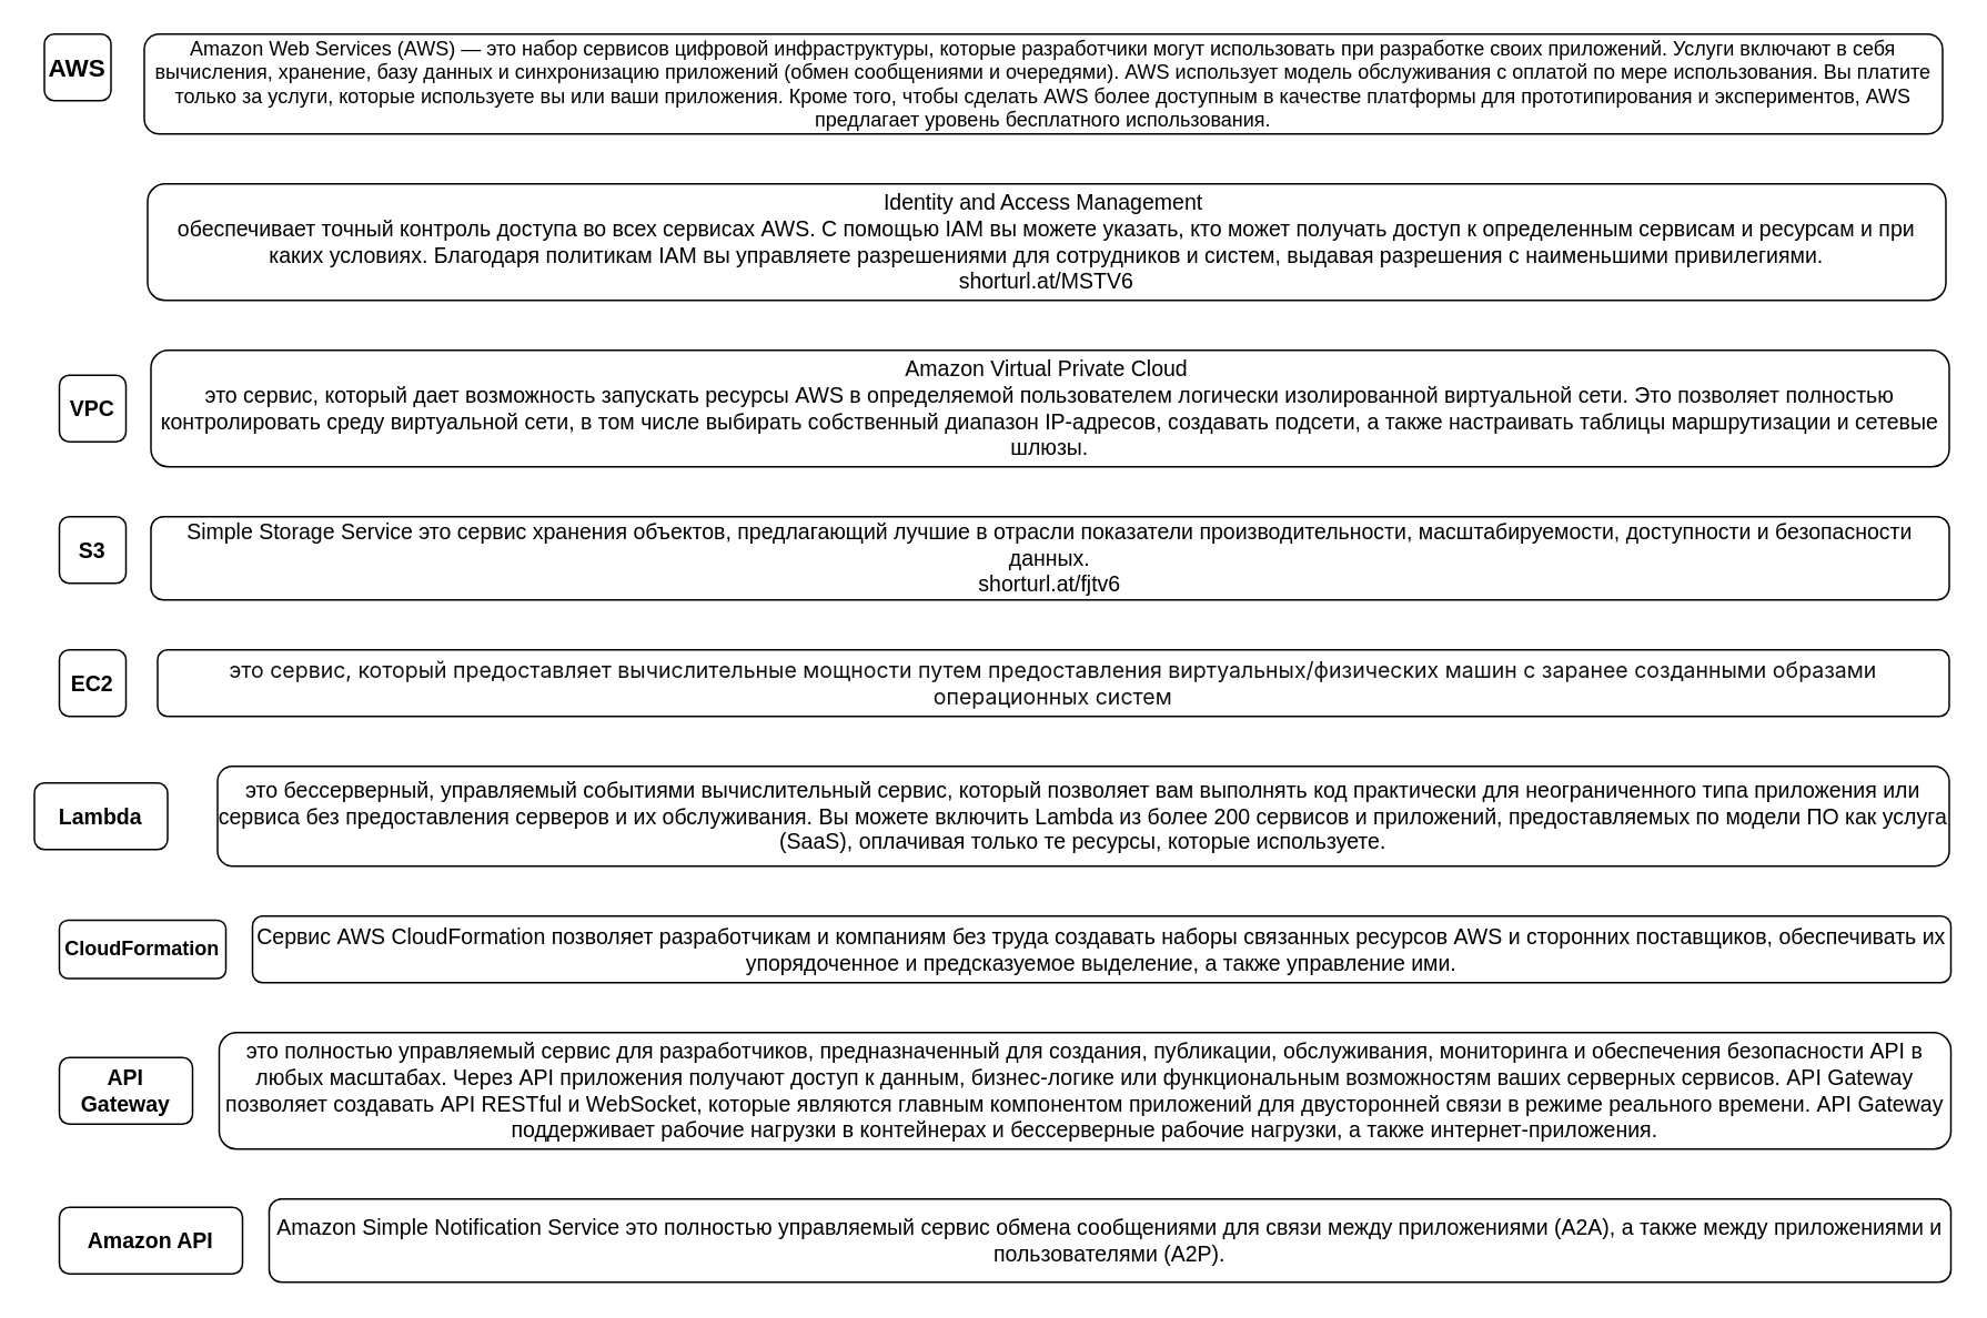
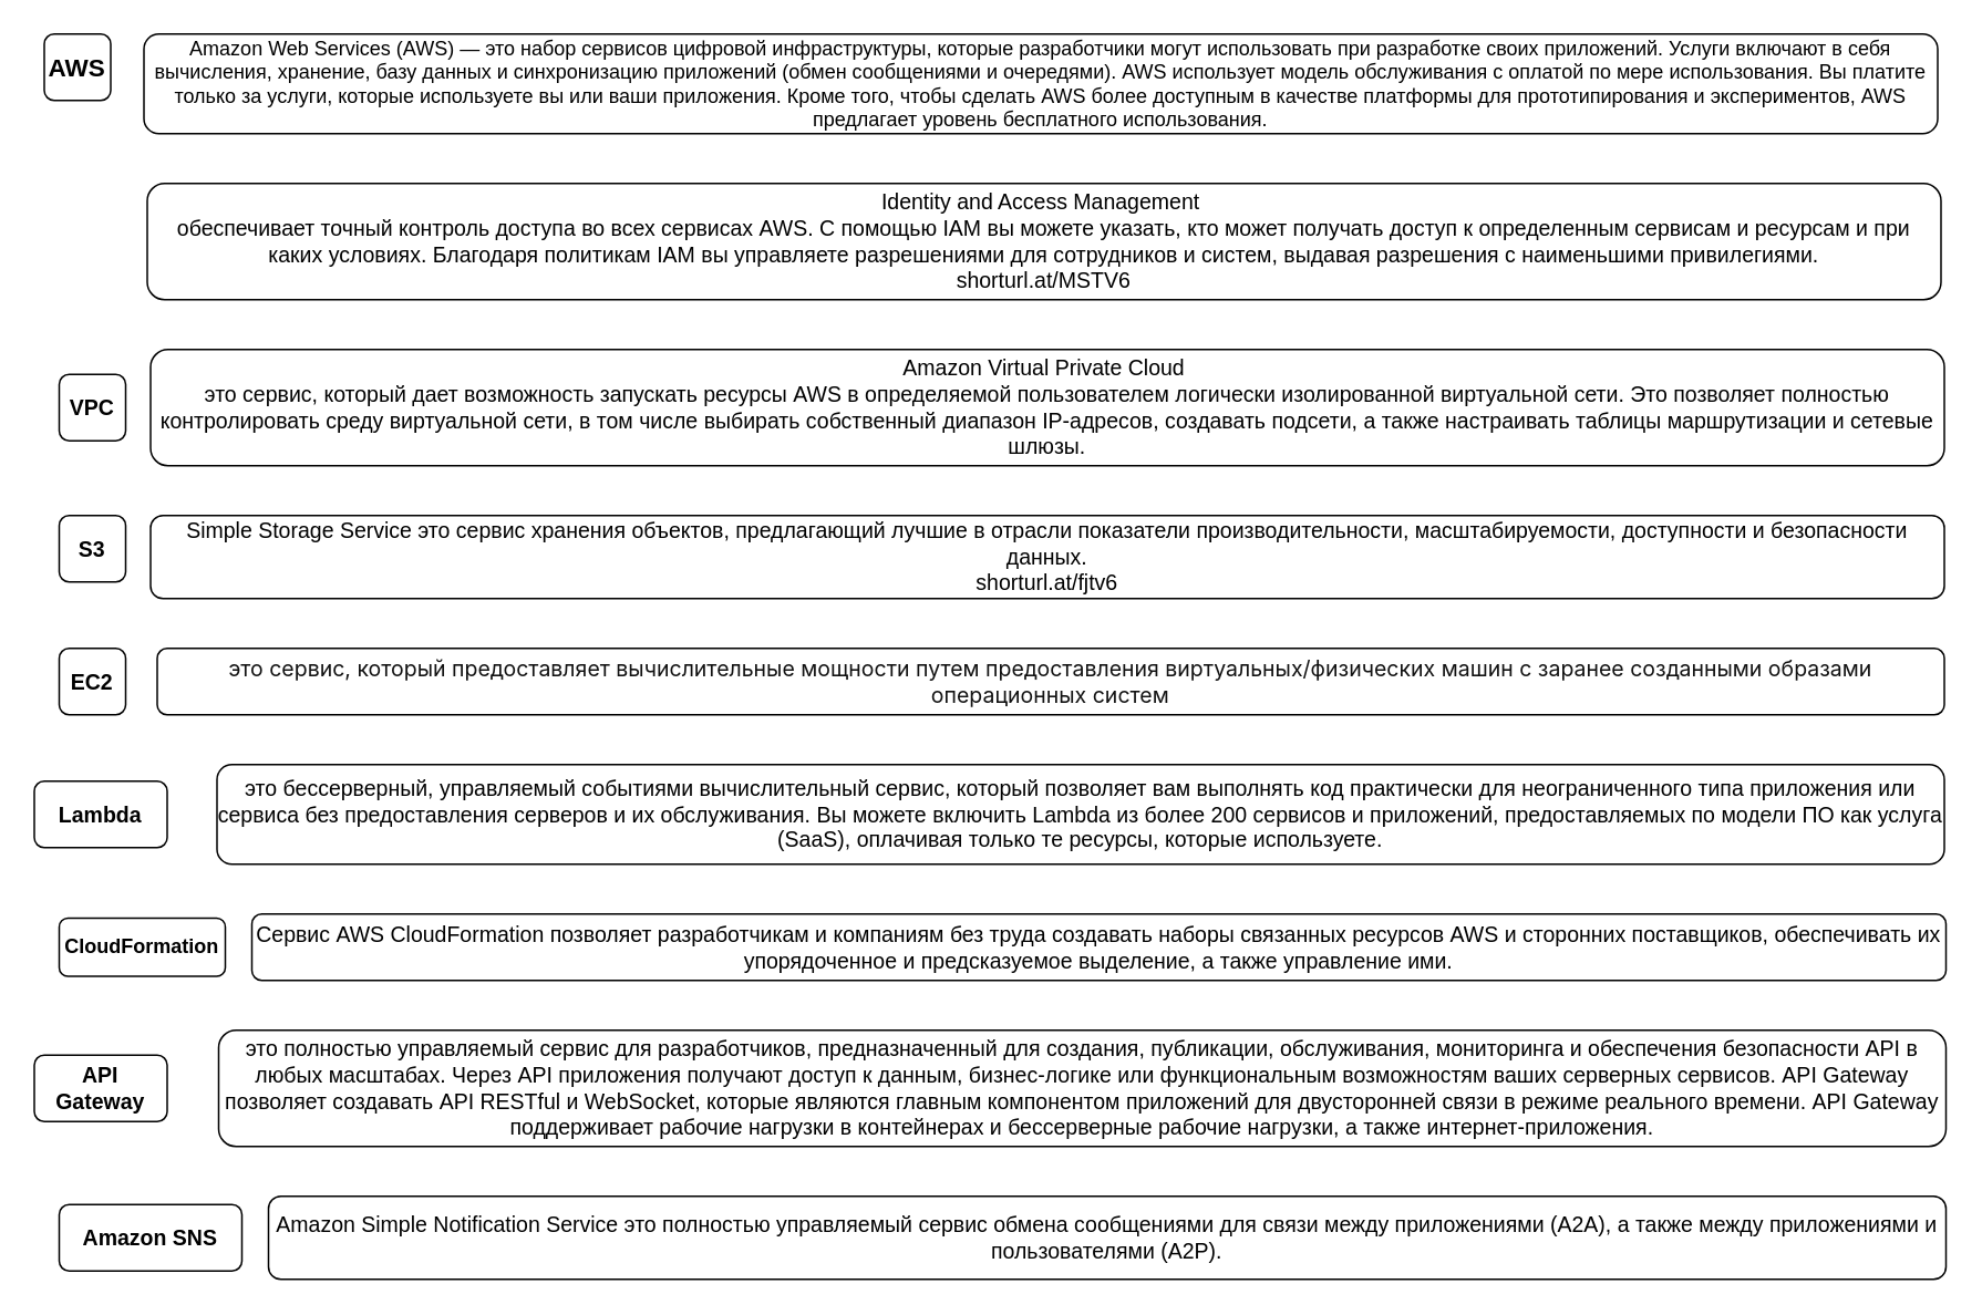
  <mxCell id="0" />
  <mxCell id="1" parent="0" />
  <mxCell id="2" value="AWS" style="rounded=1;whiteSpace=wrap;html=1;fontStyle=1;fontSize=15;" vertex="1" parent="1"><mxGeometry x="26" y="20" width="40" height="40" as="geometry" /></mxCell>
  <mxCell id="3" value="Amazon Web Services (AWS) — это набор сервисов цифровой инфраструктуры, которые разработчики могут использовать при разработке своих приложений. Услуги включают в себя вычисления, хранение, базу данных и синхронизацию приложений (обмен сообщениями и очередями). AWS использует модель обслуживания с оплатой по мере использования. Вы платите только за услуги, которые используете вы или ваши приложения. Кроме того, чтобы сделать AWS более доступным в качестве платформы для прототипирования и экспериментов, AWS предлагает уровень бесплатного использования." style="rounded=1;whiteSpace=wrap;html=1;fontSize=12;" vertex="1" parent="1"><mxGeometry x="86" y="20" width="1080" height="60" as="geometry" /></mxCell>
  <mxCell id="4" value="Identity and Access Management&amp;nbsp;&#10;&#09;&#09;обеспечивает точный контроль доступа во всех сервисах AWS. С помощью IAM вы можете указать, кто может получать доступ к определенным сервисам и ресурсам и при каких условиях. Благодаря политикам IAM вы управляете разрешениями для сотрудников и систем, выдавая разрешения с наименьшими привилегиями.&#10;&#09;&#09;shorturl.at/MSTV6" style="rounded=1;whiteSpace=wrap;html=1;fontSize=13;align=center;" vertex="1" parent="1"><mxGeometry x="88" y="110" width="1080" height="70" as="geometry" /></mxCell>
  <mxCell id="5" value="EC2" style="rounded=1;whiteSpace=wrap;html=1;fontSize=13;fontStyle=1" vertex="1" parent="1"><mxGeometry x="35" y="390" width="40" height="40" as="geometry" /></mxCell>
  <mxCell id="6" value="VPC" style="rounded=1;whiteSpace=wrap;html=1;fontSize=13;fontStyle=1" vertex="1" parent="1"><mxGeometry x="35" y="225" width="40" height="40" as="geometry" /></mxCell>
  <mxCell id="7" value="Amazon Virtual Private Cloud&amp;nbsp;&#10;&#09;&#09; это сервис, который дает возможность запускать ресурсы AWS в определяемой пользователем логически изолированной виртуальной сети. Это позволяет полностью контролировать среду виртуальной сети, в том числе выбирать собственный диапазон IP‑адресов, создавать подсети, а также настраивать таблицы маршрутизации и сетевые шлюзы." style="rounded=1;whiteSpace=wrap;html=1;fontSize=13;" vertex="1" parent="1"><mxGeometry x="90" y="210" width="1080" height="70" as="geometry" /></mxCell>
  <mxCell id="8" value="S3" style="rounded=1;whiteSpace=wrap;html=1;fontSize=13;fontStyle=1" vertex="1" parent="1"><mxGeometry x="35" y="310" width="40" height="40" as="geometry" /></mxCell>
  <mxCell id="9" value="Simple Storage Service&amp;nbsp;это сервис хранения объектов, предлагающий лучшие в отрасли показатели производительности, масштабируемости, доступности и безопасности данных.&lt;br style=&quot;font-size: 13px;&quot;&gt;&#09;&#09;shorturl.at/fjtv6" style="rounded=1;whiteSpace=wrap;html=1;fontSize=13;" vertex="1" parent="1"><mxGeometry x="90" y="310" width="1080" height="50" as="geometry" /></mxCell>
  <mxCell id="10" value="CloudFormation" style="rounded=1;whiteSpace=wrap;html=1;fontSize=12;fontStyle=1;direction=south;" vertex="1" parent="1"><mxGeometry x="35" y="552.5" width="100" height="35" as="geometry" /></mxCell>
  <mxCell id="11" value="Сервис AWS CloudFormation позволяет разработчикам и компаниям без труда создавать наборы связанных ресурсов AWS и сторонних поставщиков, обеспечивать их упорядоченное и предсказуемое выделение, а также управление ими." style="rounded=1;whiteSpace=wrap;html=1;fontSize=13;" vertex="1" parent="1"><mxGeometry x="151" y="550" width="1020" height="40" as="geometry" /></mxCell>
  <mxCell id="12" value="Lambda" style="rounded=1;whiteSpace=wrap;html=1;fontSize=13;fontStyle=1" vertex="1" parent="1"><mxGeometry x="20" y="470" width="80" height="40" as="geometry" /></mxCell>
  <mxCell id="13" value="это бессерверный, управляемый событиями вычислительный сервис, который позволяет вам выполнять код практически для неограниченного типа приложения или сервиса без предоставления серверов и их обслуживания. Вы можете включить Lambda из более 200 сервисов и приложений, предоставляемых по модели ПО как услуга (SaaS), оплачивая только те ресурсы, которые используете." style="rounded=1;whiteSpace=wrap;html=1;fontSize=13;" vertex="1" parent="1"><mxGeometry x="130" y="460" width="1040" height="60" as="geometry" /></mxCell>
- <mxCell id="14" value="API Gateway" style="rounded=1;whiteSpace=wrap;html=1;fontSize=13;fontStyle=1" vertex="1" parent="1"><mxGeometry x="35" y="635" width="80" height="40" as="geometry" /></mxCell>
+ <mxCell id="14" value="API Gateway" style="rounded=1;whiteSpace=wrap;html=1;fontSize=13;fontStyle=1" vertex="1" parent="1"><mxGeometry x="20" y="635" width="80" height="40" as="geometry" /></mxCell>
  <mxCell id="15" value="это полностью управляемый сервис для разработчиков, предназначенный для создания, публикации, обслуживания, мониторинга и обеспечения безопасности API в любых масштабах. Через API приложения получают доступ к данным, бизнес‑логике или функциональным возможностям ваших серверных сервисов. API Gateway позволяет создавать API RESTful и WebSocket, которые являются главным компонентом приложений для двусторонней связи в режиме реального времени. API Gateway поддерживает рабочие нагрузки в контейнерах и бессерверные рабочие нагрузки, а также интернет‑приложения." style="rounded=1;whiteSpace=wrap;html=1;fontSize=13;" vertex="1" parent="1"><mxGeometry x="131" y="620" width="1040" height="70" as="geometry" /></mxCell>
- <mxCell id="16" value="Amazon API" style="rounded=1;whiteSpace=wrap;html=1;fontSize=13;fontStyle=1" vertex="1" parent="1"><mxGeometry x="35" y="725" width="110" height="40" as="geometry" /></mxCell>
+ <mxCell id="16" value="Amazon SNS" style="rounded=1;whiteSpace=wrap;html=1;fontSize=13;fontStyle=1" vertex="1" parent="1"><mxGeometry x="35" y="725" width="110" height="40" as="geometry" /></mxCell>
  <mxCell id="17" value="Amazon Simple Notification Service&amp;nbsp;это полностью управляемый сервис обмена сообщениями для связи между приложениями (A2A), а также между приложениями и пользователями (A2P)." style="rounded=1;whiteSpace=wrap;html=1;fontSize=13;" vertex="1" parent="1"><mxGeometry x="161" y="720" width="1010" height="50" as="geometry" /></mxCell>
  <mxCell id="18" value="&lt;span style=&quot;color: rgb(17, 17, 17); font-family: -apple-system, BlinkMacSystemFont, Arial, sans-serif; font-size: 13px; text-align: start; background-color: rgb(255, 255, 255);&quot;&gt;это сервис, который предоставляет вычислительные мощности путем предоставления виртуальных/физических машин с заранее созданными образами операционных систем&lt;/span&gt;" style="rounded=1;whiteSpace=wrap;html=1;fontSize=13;" vertex="1" parent="1"><mxGeometry x="94" y="390" width="1076" height="40" as="geometry" /></mxCell>
